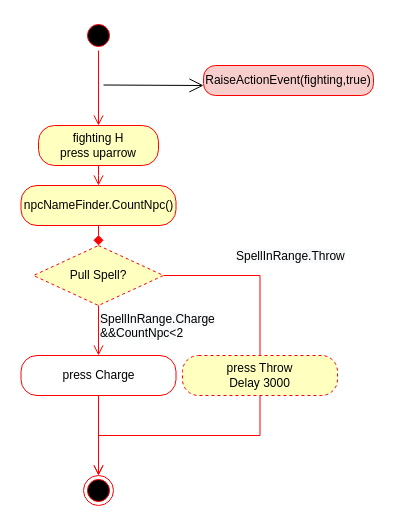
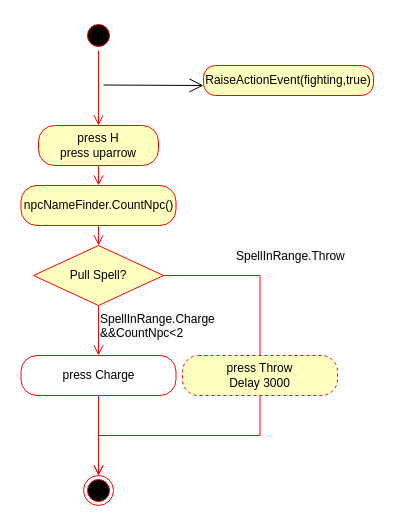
  <mxCell id="0" />
  <mxCell id="1" parent="0" />
- <mxCell id="2" value="fighting H&lt;br&gt;press uparrow" style="rounded=1;whiteSpace=wrap;html=1;arcSize=40;fontColor=#000000;fillColor=#ffffc0;strokeColor=#ff0000;" vertex="1" parent="1"><mxGeometry x="38" y="125" width="120" height="40" as="geometry" /></mxCell>
+ <mxCell id="2" value="press H&lt;br&gt;press uparrow" style="rounded=1;whiteSpace=wrap;html=1;arcSize=40;fontColor=#000000;fillColor=#ffffc0;strokeColor=#ff0000;" vertex="1" parent="1"><mxGeometry x="38" y="125" width="120" height="40" as="geometry" /></mxCell>
  <mxCell id="3" value="" style="edgeStyle=orthogonalEdgeStyle;html=1;verticalAlign=bottom;endArrow=open;endSize=8;strokeColor=#ff0000;rounded=0;" edge="1" source="2" parent="1"><mxGeometry relative="1" as="geometry"><mxPoint x="98" y="185" as="targetPoint" /></mxGeometry></mxCell>
  <mxCell id="4" value="" style="edgeStyle=orthogonalEdgeStyle;html=1;verticalAlign=bottom;endArrow=open;endSize=8;strokeColor=#ff0000;rounded=0;exitX=0.5;exitY=1;exitDx=0;exitDy=0;" edge="1" parent="1"><mxGeometry relative="1" as="geometry"><mxPoint x="98" y="125" as="targetPoint" /><mxPoint x="98" y="50" as="sourcePoint" /></mxGeometry></mxCell>
- <mxCell id="5" value="&lt;span style=&quot;text-align: left;&quot;&gt;RaiseActionEvent(fighting,true)&lt;/span&gt;" style="rounded=1;whiteSpace=wrap;html=1;arcSize=40;fontColor=#000000;fillColor=#f8cecc;strokeColor=#ff0000;" vertex="1" parent="1"><mxGeometry x="203" y="65" width="170" height="30" as="geometry" /></mxCell>
+ <mxCell id="5" value="&lt;span style=&quot;text-align: left;&quot;&gt;RaiseActionEvent(fighting,true)&lt;/span&gt;" style="rounded=1;whiteSpace=wrap;html=1;arcSize=40;fontColor=#000000;fillColor=#ffffc0;strokeColor=#ff0000;" vertex="1" parent="1"><mxGeometry x="203" y="65" width="170" height="30" as="geometry" /></mxCell>
  <mxCell id="6" value="" style="endArrow=open;endFill=1;endSize=12;html=1;rounded=0;" edge="1" parent="1"><mxGeometry width="160" relative="1" as="geometry"><mxPoint x="103" y="84.5" as="sourcePoint" /><mxPoint x="203" y="85" as="targetPoint" /></mxGeometry></mxCell>
  <mxCell id="7" value="npcNameFinder.CountNpc()" style="rounded=1;whiteSpace=wrap;html=1;arcSize=40;fontColor=#000000;fillColor=#ffffc0;strokeColor=#ff0000;" vertex="1" parent="1"><mxGeometry x="20.5" y="185" width="155" height="40" as="geometry" /></mxCell>
- <mxCell id="8" value="Pull Spell?" style="rhombus;whiteSpace=wrap;html=1;fillColor=#ffffc0;strokeColor=#ff0000;dashed=1;" vertex="1" parent="1"><mxGeometry x="33" y="245" width="130" height="60" as="geometry" /></mxCell>
+ <mxCell id="8" value="Pull Spell?" style="rhombus;whiteSpace=wrap;html=1;fillColor=#ffffc0;strokeColor=#ff0000;" vertex="1" parent="1"><mxGeometry x="33" y="245" width="130" height="60" as="geometry" /></mxCell>
  <mxCell id="9" value="&lt;span style=&quot;font-size: 12px; text-align: center; background-color: rgb(248, 249, 250);&quot;&gt;SpellInRange.&lt;/span&gt;&lt;span style=&quot;font-size: 12px; text-align: center; background-color: rgb(248, 249, 250);&quot;&gt;Throw&lt;/span&gt;" style="edgeStyle=orthogonalEdgeStyle;html=1;align=left;verticalAlign=bottom;endArrow=none;endSize=8;strokeColor=#ff0000;rounded=0;entryX=0.5;entryY=0;entryDx=0;entryDy=0;" edge="1" source="8" parent="1" target="13"><mxGeometry x="-0.2" y="10" relative="1" as="geometry"><mxPoint x="263" y="275" as="targetPoint" /><mxPoint as="offset" /></mxGeometry></mxCell>
  <mxCell id="10" value="&lt;span style=&quot;font-size: 12px; text-align: center; background-color: rgb(248, 249, 250);&quot;&gt;SpellInRange.Charge&lt;/span&gt;&lt;br style=&quot;font-size: 12px; text-align: center; background-color: rgb(248, 249, 250);&quot;&gt;&lt;span style=&quot;font-size: 12px; text-align: center; background-color: rgb(248, 249, 250);&quot;&gt;&amp;amp;&amp;amp;CountNpc&amp;lt;2&lt;/span&gt;" style="edgeStyle=orthogonalEdgeStyle;html=1;align=left;verticalAlign=top;endArrow=open;endSize=8;strokeColor=#ff0000;rounded=0;" edge="1" source="8" parent="1"><mxGeometry x="-1" relative="1" as="geometry"><mxPoint x="98" y="355" as="targetPoint" /><Array as="points"><mxPoint x="98" y="355" /></Array></mxGeometry></mxCell>
- <mxCell id="11" value="" style="edgeStyle=orthogonalEdgeStyle;html=1;verticalAlign=bottom;endArrow=diamond;endSize=8;strokeColor=#ff0000;rounded=0;exitX=0.5;exitY=1;exitDx=0;exitDy=0;entryX=0.5;entryY=0;entryDx=0;entryDy=0;" edge="1" parent="1" source="7" target="8"><mxGeometry relative="1" as="geometry"><mxPoint x="108" y="195" as="targetPoint" /><mxPoint x="108" y="175" as="sourcePoint" /><Array as="points"><mxPoint x="98" y="235" /><mxPoint x="98" y="235" /></Array></mxGeometry></mxCell>
+ <mxCell id="11" value="" style="edgeStyle=orthogonalEdgeStyle;html=1;verticalAlign=bottom;endArrow=open;endSize=8;strokeColor=#ff0000;rounded=0;exitX=0.5;exitY=1;exitDx=0;exitDy=0;entryX=0.5;entryY=0;entryDx=0;entryDy=0;" edge="1" parent="1" source="7" target="8"><mxGeometry relative="1" as="geometry"><mxPoint x="108" y="195" as="targetPoint" /><mxPoint x="108" y="175" as="sourcePoint" /><Array as="points"><mxPoint x="98" y="235" /><mxPoint x="98" y="235" /></Array></mxGeometry></mxCell>
  <mxCell id="12" value="press Charge&lt;br&gt;" style="rounded=1;whiteSpace=wrap;html=1;arcSize=40;fontColor=#000000;fillColor=#ffffff;strokeColor=#ff0000;" vertex="1" parent="1"><mxGeometry x="20.5" y="355" width="155" height="40" as="geometry" /></mxCell>
  <mxCell id="13" value="press Throw&lt;br&gt;Delay 3000" style="rounded=1;whiteSpace=wrap;html=1;arcSize=40;fontColor=#000000;fillColor=#ffffc0;strokeColor=#ff0000;dashed=1;" vertex="1" parent="1"><mxGeometry x="182" y="355" width="155" height="40" as="geometry" /></mxCell>
  <mxCell id="14" value="" style="ellipse;html=1;shape=endState;fillColor=#000000;strokeColor=#ff0000;" vertex="1" parent="1"><mxGeometry x="83" y="475" width="30" height="30" as="geometry" /></mxCell>
  <mxCell id="15" value="" style="ellipse;html=1;shape=startState;fillColor=#000000;strokeColor=#ff0000;" vertex="1" parent="1"><mxGeometry x="83" y="20" width="30" height="30" as="geometry" /></mxCell>
  <mxCell id="16" value="" style="edgeStyle=orthogonalEdgeStyle;html=1;verticalAlign=bottom;endArrow=open;endSize=8;strokeColor=#ff0000;rounded=0;exitX=0.5;exitY=1;exitDx=0;exitDy=0;entryX=0.5;entryY=0;entryDx=0;entryDy=0;" edge="1" parent="1" source="12" target="14"><mxGeometry relative="1" as="geometry"><mxPoint x="108" y="135" as="targetPoint" /><mxPoint x="108" y="60" as="sourcePoint" /></mxGeometry></mxCell>
  <mxCell id="17" value="" style="edgeStyle=orthogonalEdgeStyle;html=1;verticalAlign=bottom;endArrow=open;endSize=8;strokeColor=#ff0000;rounded=0;exitX=0.5;exitY=1;exitDx=0;exitDy=0;" edge="1" parent="1" source="13" target="14"><mxGeometry relative="1" as="geometry"><mxPoint x="158" y="475" as="targetPoint" /><mxPoint x="158" y="395" as="sourcePoint" /></mxGeometry></mxCell>
